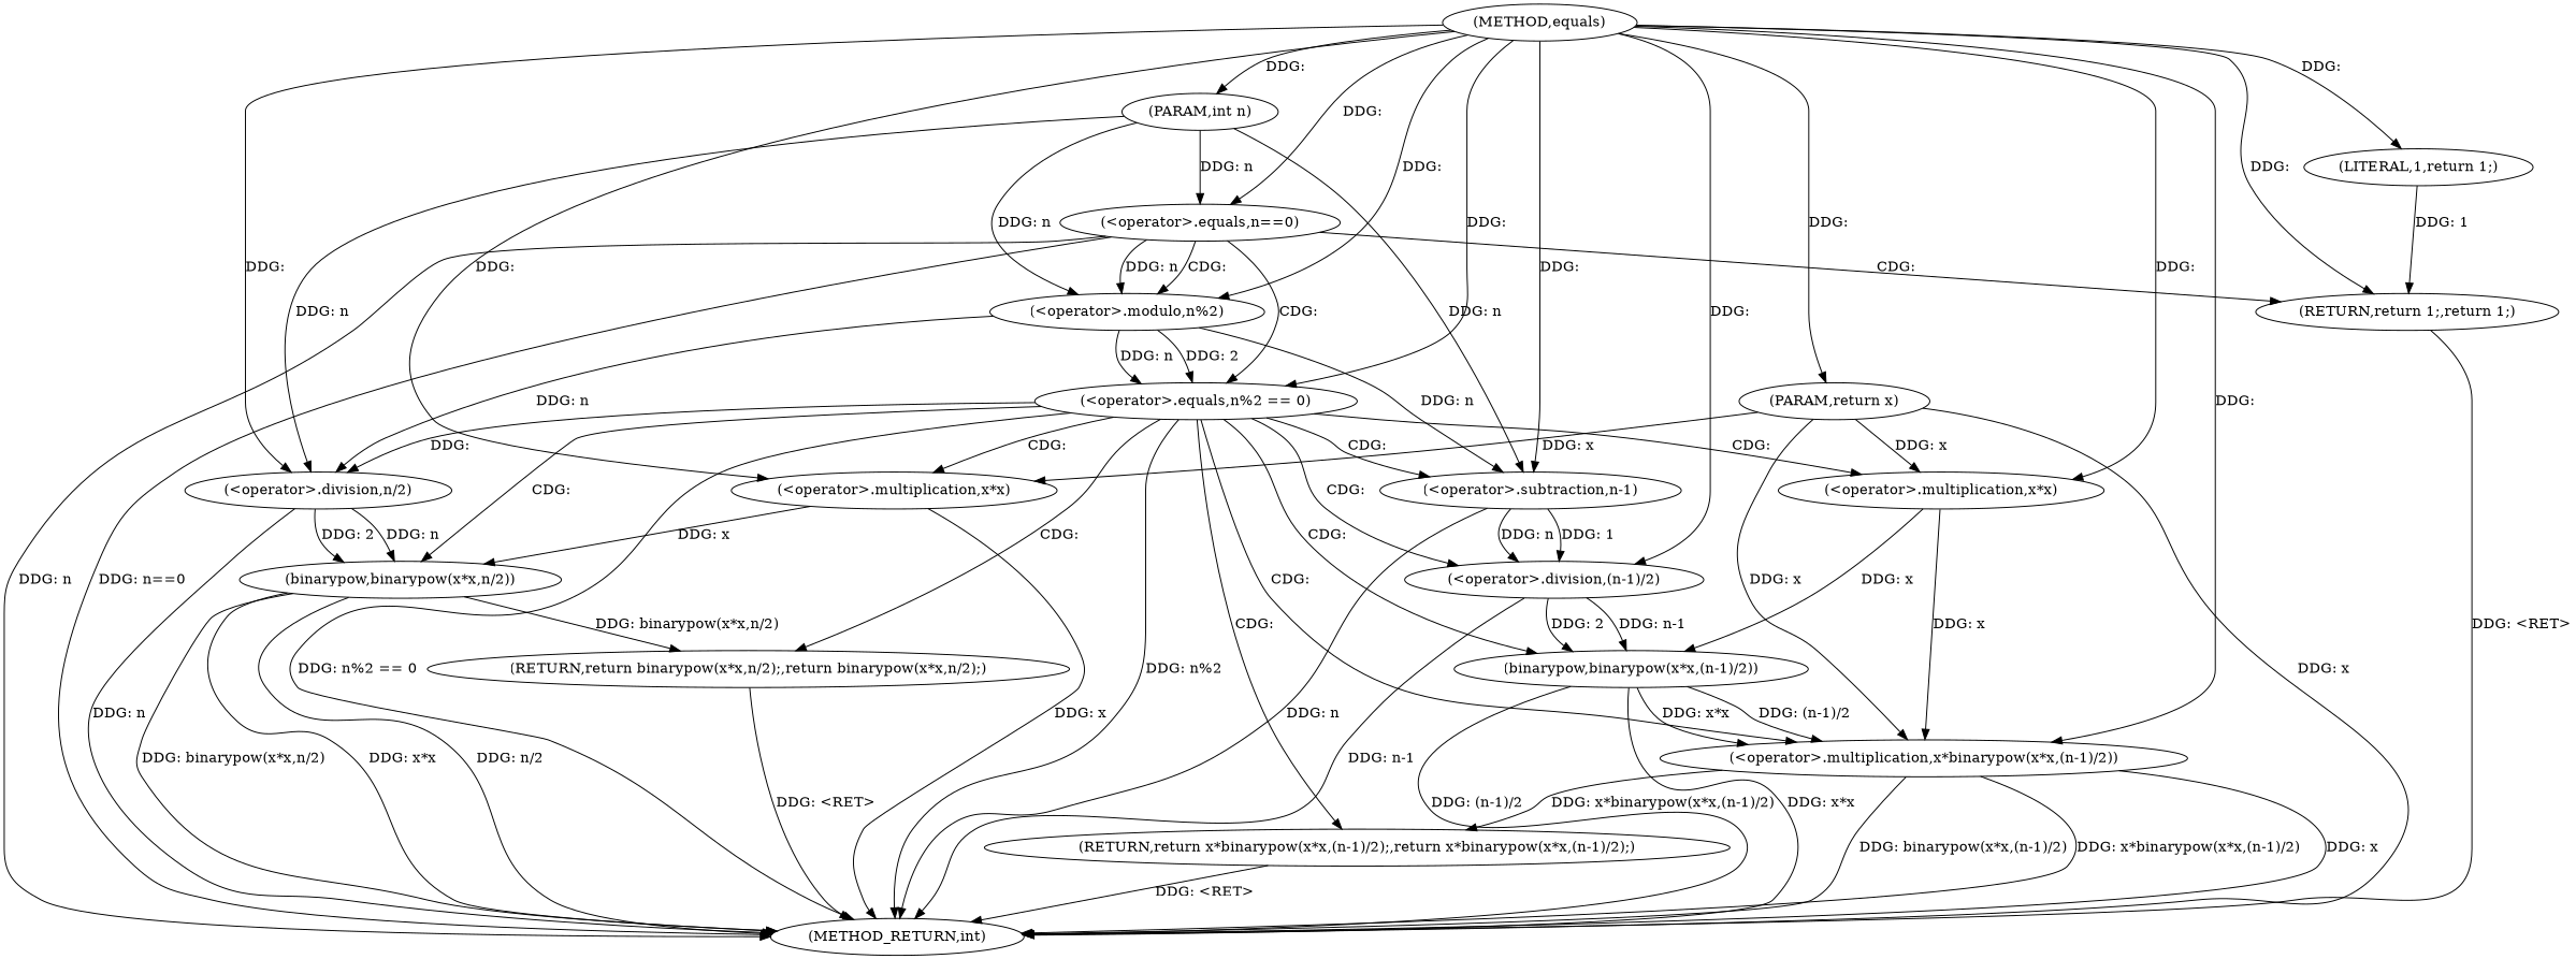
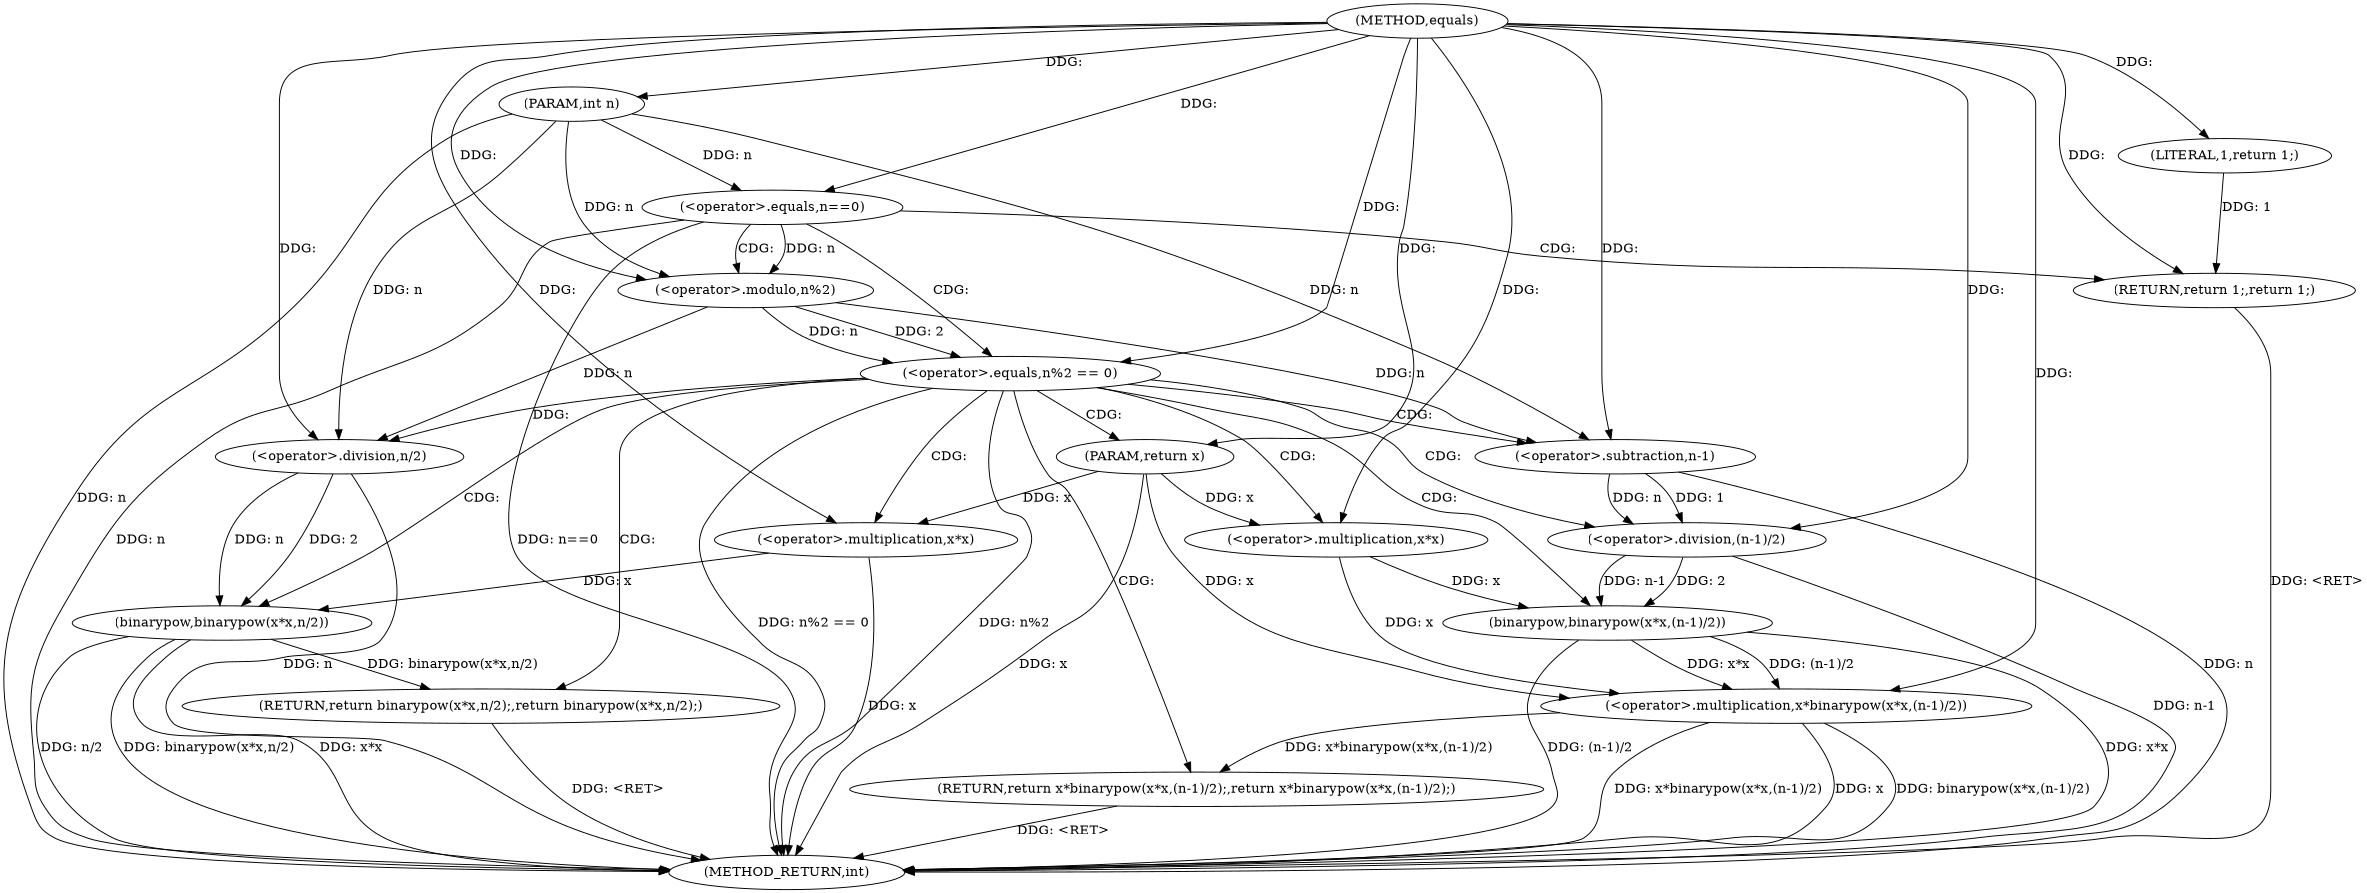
  digraph {
    n1 [label="(METHOD,equals)"]
    n2 [label="(PARAM,return x)"]
    n3 [label="(PARAM,int n)"]
    n4 [label="(<operator>.equals,n==0)"]
    n5 [label="(RETURN,return 1;,return 1;)"]
    n6 [label="(LITERAL,1,return 1;)"]
    n7 [label="(<operator>.equals,n%2 == 0)"]
    n8 [label="(<operator>.modulo,n%2)"]
    n9 [label="(<operator>.multiplication,x*binarypow(x*x,(n-1)/2))"]
    n10 [label="(<operator>.multiplication,x*x)"]
    n11 [label="(<operator>.division,n/2)"]
    n12 [label="(<operator>.multiplication,x*x)"]
    n13 [label="(<operator>.division,(n-1)/2)"]
    n14 [label="(<operator>.subtraction,n-1)"]
    n15 [label="(METHOD_RETURN,int)"]
    n16 [label="(RETURN,return binarypow(x*x,n/2);,return binarypow(x*x,n/2);)"]
    n17 [label="(binarypow,binarypow(x*x,n/2))"]
    n18 [label="(RETURN,return x*binarypow(x*x,(n-1)/2);,return x*binarypow(x*x,(n-1)/2);)"]
    n19 [label="(binarypow,binarypow(x*x,(n-1)/2))"]
    n1 -> n2 [label="DDG: "]
    n1 -> n3 [label="DDG: "]
    n1 -> n4 [label="DDG: "]
    n1 -> n5 [label="DDG: "]
    n1 -> n6 [label="DDG: "]
    n1 -> n7 [label="DDG: "]
    n1 -> n8 [label="DDG: "]
    n1 -> n9 [label="DDG: "]
    n1 -> n10 [label="DDG: "]
    n1 -> n11 [label="DDG: "]
    n1 -> n12 [label="DDG: "]
    n1 -> n13 [label="DDG: "]
    n1 -> n14 [label="DDG: "]
    n2 -> n9 [label="DDG: x"]
    n2 -> n10 [label="DDG: x"]
    n2 -> n12 [label="DDG: x"]
    n2 -> n15 [label="DDG: x"]
    n3 -> n4 [label="DDG: n"]
    n3 -> n8 [label="DDG: n"]
    n3 -> n11 [label="DDG: n"]
    n3 -> n14 [label="DDG: n"]
+   n3 -> n15 [label="DDG: n"]
    n4 -> n5 [label="CDG: "]
    n4 -> n7 [label="CDG: "]
    n4 -> n8 [label="DDG: n"]
    n4 -> n8 [label="CDG: "]
    n4 -> n15 [label="DDG: n"]
    n4 -> n15 [label="DDG: n==0"]
    n5 -> n15 [label="DDG: <RET>"]
    n6 -> n5 [label="DDG: 1"]
-   n7 -> n9 [label="CDG: "]
+   n7 -> n2 [label="CDG: "]
    n7 -> n10 [label="CDG: "]
    n7 -> n11 [label="DDG: "]
    n7 -> n12 [label="CDG: "]
    n7 -> n13 [label="CDG: "]
    n7 -> n14 [label="CDG: "]
    n7 -> n15 [label="DDG: n%2"]
    n7 -> n15 [label="DDG: n%2 == 0"]
    n7 -> n16 [label="CDG: "]
    n7 -> n17 [label="CDG: "]
    n7 -> n18 [label="CDG: "]
    n7 -> n19 [label="CDG: "]
    n8 -> n7 [label="DDG: 2"]
    n8 -> n7 [label="DDG: n"]
    n8 -> n11 [label="DDG: n"]
    n8 -> n14 [label="DDG: n"]
    n9 -> n15 [label="DDG: x"]
    n9 -> n15 [label="DDG: binarypow(x*x,(n-1)/2)"]
    n9 -> n15 [label="DDG: x*binarypow(x*x,(n-1)/2)"]
    n9 -> n18 [label="DDG: x*binarypow(x*x,(n-1)/2)"]
    n10 -> n15 [label="DDG: x"]
    n10 -> n17 [label="DDG: x"]
    n11 -> n15 [label="DDG: n"]
    n11 -> n17 [label="DDG: 2"]
    n11 -> n17 [label="DDG: n"]
    n12 -> n9 [label="DDG: x"]
    n12 -> n19 [label="DDG: x"]
    n13 -> n15 [label="DDG: n-1"]
    n13 -> n19 [label="DDG: n-1"]
    n13 -> n19 [label="DDG: 2"]
    n14 -> n13 [label="DDG: 1"]
    n14 -> n13 [label="DDG: n"]
    n14 -> n15 [label="DDG: n"]
    n16 -> n15 [label="DDG: <RET>"]
    n17 -> n15 [label="DDG: x*x"]
    n17 -> n15 [label="DDG: n/2"]
    n17 -> n15 [label="DDG: binarypow(x*x,n/2)"]
    n17 -> n16 [label="DDG: binarypow(x*x,n/2)"]
    n18 -> n15 [label="DDG: <RET>"]
    n19 -> n9 [label="DDG: (n-1)/2"]
    n19 -> n9 [label="DDG: x*x"]
    n19 -> n15 [label="DDG: x*x"]
    n19 -> n15 [label="DDG: (n-1)/2"]
  }
